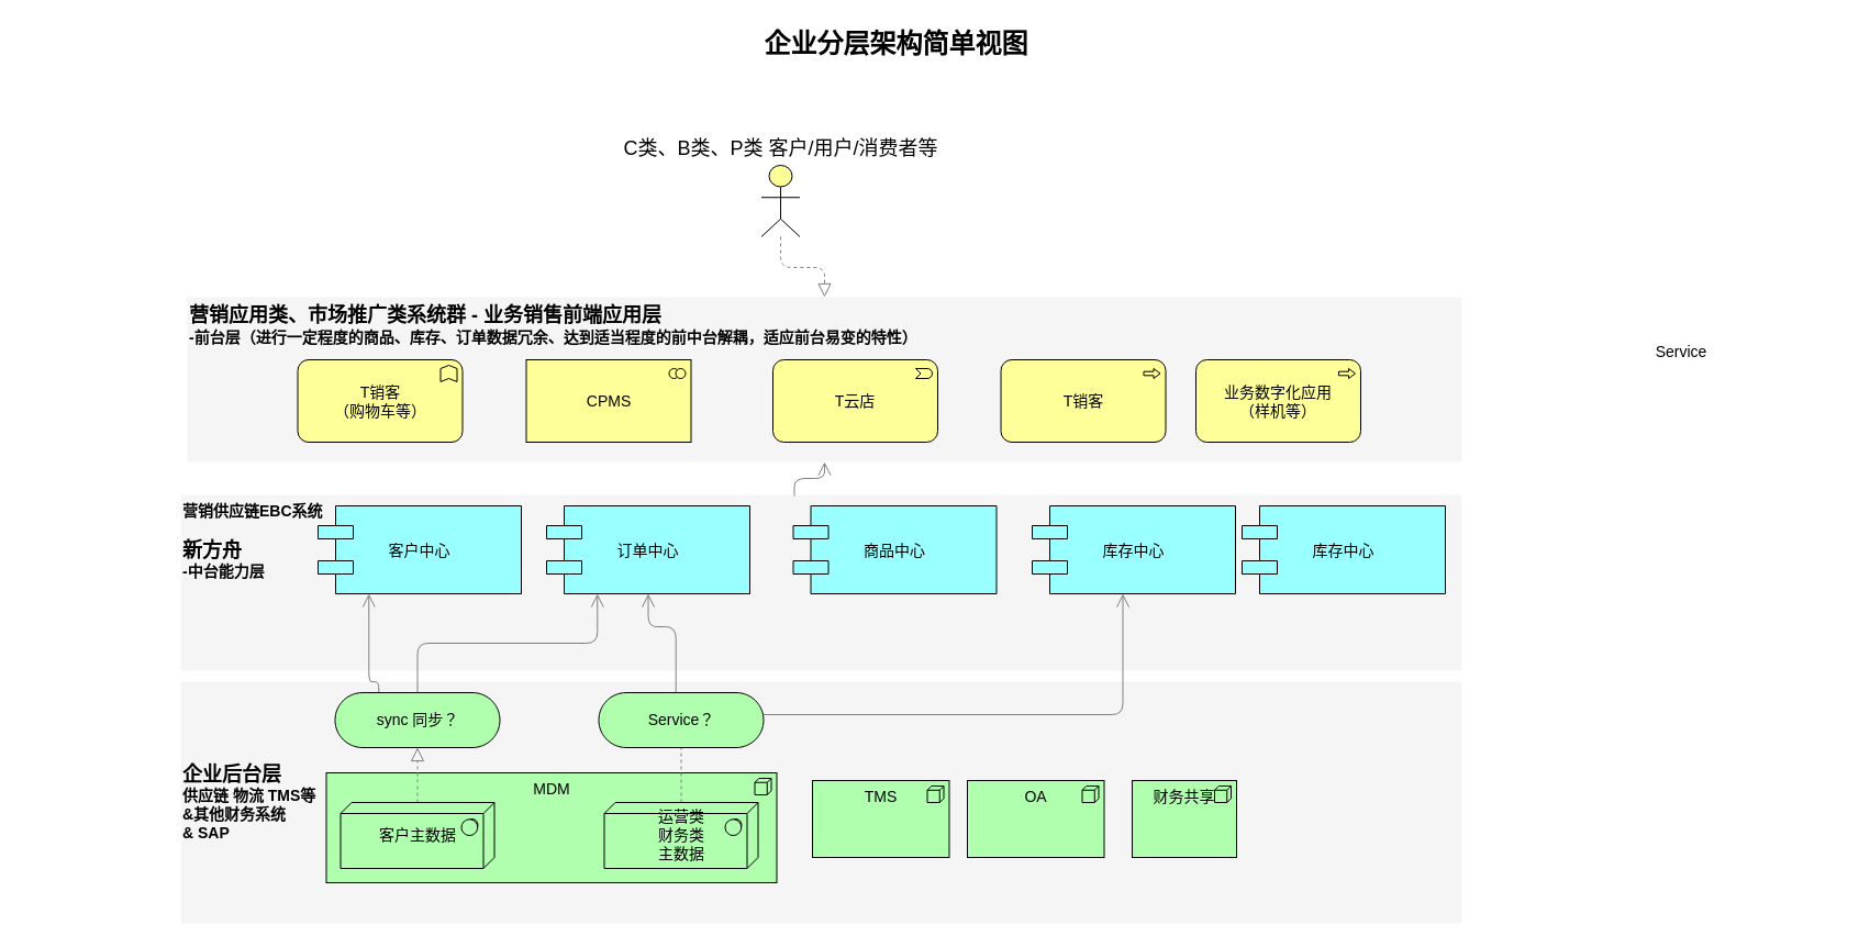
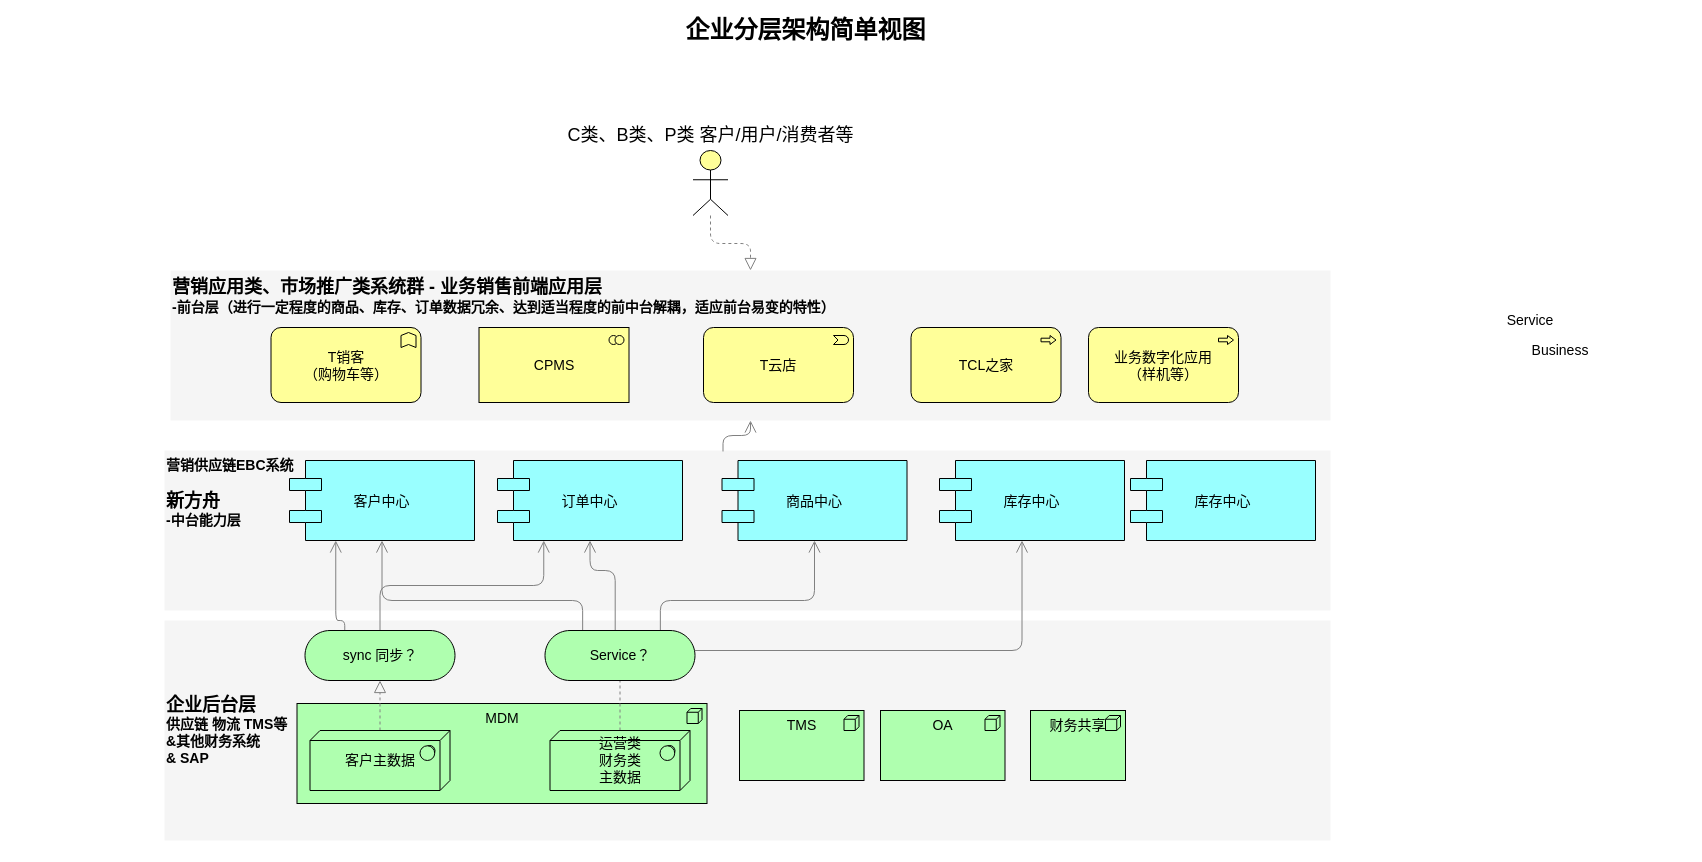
  <mxCell id="0" />
  <mxCell id="1" parent="0" />
  <mxCell id="2" value="&lt;b&gt;&lt;font style=&quot;font-size: 18px&quot;&gt;企业后台层&lt;/font&gt;&lt;br&gt;供应链 物流 TMS等&lt;br&gt;&amp;amp;其他财务系统&lt;br&gt;&amp;amp; SAP&lt;/b&gt;" style="whiteSpace=wrap;html=1;strokeColor=none;strokeWidth=1;fillColor=#f5f5f5;fontSize=14;align=left;" parent="1" vertex="1"><mxGeometry x="164" y="620" width="1166" height="220" as="geometry" /></mxCell>
  <mxCell id="3" value="&lt;b&gt;营销供应链EBC系统&lt;br&gt;&lt;br&gt;&lt;font style=&quot;font-size: 18px&quot;&gt;新方舟&lt;/font&gt;&lt;br&gt;-中台能力层&lt;br&gt;&lt;/b&gt;" style="whiteSpace=wrap;html=1;strokeColor=none;strokeWidth=1;fillColor=#f5f5f5;fontSize=14;align=left;verticalAlign=top;" parent="1" vertex="1"><mxGeometry x="164" y="450" width="1166" height="160" as="geometry" /></mxCell>
  <mxCell id="4" value="&lt;b&gt;&lt;font style=&quot;font-size: 18px&quot;&gt;营销应用类、市场推广类系统群 - 业务销售前端应用层&lt;/font&gt;&lt;br&gt;-前台层（进行一定程度的商品、库存、订单数据冗余、达到适当程度的前中台解耦，适应前台易变的特性）&lt;br&gt;&lt;/b&gt;" style="whiteSpace=wrap;html=1;strokeColor=none;strokeWidth=1;fillColor=#f5f5f5;fontSize=14;align=left;verticalAlign=top;" parent="1" vertex="1"><mxGeometry x="170" y="270" width="1160" height="150" as="geometry" /></mxCell>
  <mxCell id="5" value="MDM" style="html=1;whiteSpace=wrap;fillColor=#AFFFAF;shape=mxgraph.archimate3.application;appType=node;archiType=square;fontSize=14;verticalAlign=top;" parent="1" vertex="1"><mxGeometry x="296.5" y="703" width="410" height="100" as="geometry" /></mxCell>
  <mxCell id="6" style="edgeStyle=elbowEdgeStyle;rounded=1;elbow=vertical;html=1;startSize=10;endArrow=block;endFill=0;endSize=10;jettySize=auto;orthogonalLoop=1;strokeColor=#808080;fontSize=14;dashed=1;" parent="1" source="7" target="12" edge="1"><mxGeometry relative="1" as="geometry" /></mxCell>
  <mxCell id="7" value="&lt;div&gt;客户主数据&lt;/div&gt;" style="html=1;whiteSpace=wrap;fillColor=#AFFFAF;shape=mxgraph.archimate3.tech;techType=sysSw;fontSize=14;" parent="1" vertex="1"><mxGeometry x="309.5" y="730" width="140" height="60" as="geometry" /></mxCell>
  <mxCell id="8" style="edgeStyle=elbowEdgeStyle;rounded=1;elbow=vertical;html=1;startSize=10;endArrow=none;endFill=0;endSize=10;jettySize=auto;orthogonalLoop=1;strokeColor=#808080;fontSize=14;dashed=1;" parent="1" source="9" target="17" edge="1"><mxGeometry relative="1" as="geometry" /></mxCell>
  <mxCell id="9" value="运营类&lt;br&gt;财务类&lt;br&gt;主数据" style="html=1;whiteSpace=wrap;fillColor=#AFFFAF;shape=mxgraph.archimate3.tech;techType=sysSw;fontSize=14;" parent="1" vertex="1"><mxGeometry x="549.5" y="730" width="140" height="60" as="geometry" /></mxCell>
  <mxCell id="10" style="edgeStyle=elbowEdgeStyle;rounded=1;elbow=vertical;html=1;startSize=10;endArrow=open;endFill=0;endSize=10;jettySize=auto;orthogonalLoop=1;strokeColor=#808080;fontSize=14;entryX=0.25;entryY=1;" parent="1" source="12" target="20" edge="1"><mxGeometry relative="1" as="geometry" /></mxCell>
  <mxCell id="11" style="edgeStyle=elbowEdgeStyle;rounded=1;elbow=vertical;html=1;startSize=10;endArrow=open;endFill=0;endSize=10;jettySize=auto;orthogonalLoop=1;strokeColor=#808080;fontSize=14;entryX=0.25;entryY=1;exitX=0.265;exitY=0.007;exitPerimeter=0;" parent="1" source="12" target="19" edge="1"><mxGeometry relative="1" as="geometry"><Array as="points"><mxPoint x="382" y="620" /></Array></mxGeometry></mxCell>
  <mxCell id="12" value="sync 同步？" style="html=1;whiteSpace=wrap;fillColor=#AFFFAF;shape=mxgraph.archimate3.service;fontSize=14;" parent="1" vertex="1"><mxGeometry x="304.5" y="630" width="150" height="50" as="geometry" /></mxCell>
  <mxCell id="13" style="edgeStyle=elbowEdgeStyle;rounded=1;elbow=vertical;html=1;startSize=10;endArrow=open;endFill=0;endSize=10;jettySize=auto;orthogonalLoop=1;strokeColor=#808080;fontSize=14;" parent="1" source="17" edge="1"><mxGeometry relative="1" as="geometry"><Array as="points"><mxPoint x="869" y="650" /></Array><mxPoint x="1021.5" y="540" as="targetPoint" /></mxGeometry></mxCell>
+ <mxCell id="14" style="edgeStyle=elbowEdgeStyle;rounded=1;elbow=vertical;html=1;startSize=10;endArrow=open;endFill=0;endSize=10;jettySize=auto;orthogonalLoop=1;strokeColor=#808080;fontSize=14;entryX=0.5;entryY=1;exitX=0.769;exitY=0.025;exitPerimeter=0;" parent="1" source="17" target="21" edge="1"><mxGeometry relative="1" as="geometry"><Array as="points"><mxPoint x="769" y="600" /></Array></mxGeometry></mxCell>
  <mxCell id="15" style="edgeStyle=elbowEdgeStyle;rounded=1;elbow=vertical;html=1;startSize=10;endArrow=open;endFill=0;endSize=10;jettySize=auto;orthogonalLoop=1;strokeColor=#808080;fontSize=14;entryX=0.5;entryY=1;exitX=0.468;exitY=0.025;exitPerimeter=0;" parent="1" source="17" target="20" edge="1"><mxGeometry relative="1" as="geometry"><Array as="points"><mxPoint x="659" y="570" /></Array></mxGeometry></mxCell>
+ <mxCell id="16" style="edgeStyle=elbowEdgeStyle;rounded=1;elbow=vertical;html=1;startSize=10;endArrow=open;endFill=0;endSize=10;jettySize=auto;orthogonalLoop=1;strokeColor=#808080;fontSize=14;exitX=0.251;exitY=0.002;exitPerimeter=0;" parent="1" source="17" target="19" edge="1"><mxGeometry relative="1" as="geometry"><Array as="points"><mxPoint x="549" y="600" /></Array></mxGeometry></mxCell>
  <mxCell id="17" value="Service？" style="html=1;whiteSpace=wrap;fillColor=#AFFFAF;shape=mxgraph.archimate3.service;fontSize=14;" parent="1" vertex="1"><mxGeometry x="544.5" y="630" width="150" height="50" as="geometry" /></mxCell>
  <mxCell id="18" style="edgeStyle=elbowEdgeStyle;rounded=1;elbow=vertical;html=1;startSize=10;endArrow=open;endFill=0;endSize=10;jettySize=auto;orthogonalLoop=1;strokeColor=#808080;fontSize=14;entryX=0.5;entryY=1;entryDx=0;entryDy=0;exitX=0.479;exitY=0.006;exitDx=0;exitDy=0;exitPerimeter=0;" parent="1" source="3" target="4" edge="1"><mxGeometry relative="1" as="geometry" /></mxCell>
  <mxCell id="19" value="客户中心" style="shape=component;align=center;fillColor=#99ffff;gradientColor=none;fontSize=14;" parent="1" vertex="1"><mxGeometry x="289" y="460" width="185" height="80" as="geometry" /></mxCell>
  <mxCell id="20" value="订单中心" style="shape=component;align=center;fillColor=#99ffff;gradientColor=none;fontSize=14;" parent="1" vertex="1"><mxGeometry x="497" y="460" width="185" height="80" as="geometry" /></mxCell>
  <mxCell id="21" value="商品中心" style="shape=component;align=center;fillColor=#99ffff;gradientColor=none;fontSize=14;" parent="1" vertex="1"><mxGeometry x="721.5" y="460" width="185" height="80" as="geometry" /></mxCell>
  <mxCell id="22" value="库存中心" style="shape=component;align=center;fillColor=#99ffff;gradientColor=none;fontSize=14;" parent="1" vertex="1"><mxGeometry x="939" y="460" width="185" height="80" as="geometry" /></mxCell>
  <mxCell id="23" value="T销客&lt;br&gt;（购物车等）" style="html=1;whiteSpace=wrap;fillColor=#ffff99;shape=mxgraph.archimate3.application;appType=func;archiType=rounded;fontSize=14;" parent="1" vertex="1"><mxGeometry x="270.5" y="327" width="150" height="75" as="geometry" /></mxCell>
  <mxCell id="24" value="CPMS" style="html=1;whiteSpace=wrap;fillColor=#ffff99;shape=mxgraph.archimate3.application;appType=collab;archiType=square;fontSize=14;" parent="1" vertex="1"><mxGeometry x="478.5" y="327" width="150" height="75" as="geometry" /></mxCell>
  <mxCell id="25" value="T云店" style="html=1;whiteSpace=wrap;fillColor=#ffff99;shape=mxgraph.archimate3.application;appType=event;archiType=rounded;fontSize=14;" parent="1" vertex="1"><mxGeometry x="703" y="327" width="150" height="75" as="geometry" /></mxCell>
- <mxCell id="26" value="T销客" style="html=1;whiteSpace=wrap;fillColor=#ffff99;shape=mxgraph.archimate3.application;appType=proc;archiType=rounded;fontSize=14;" parent="1" vertex="1"><mxGeometry x="910.5" y="327" width="150" height="75" as="geometry" /></mxCell>
+ <mxCell id="26" value="TCL之家" style="html=1;whiteSpace=wrap;fillColor=#ffff99;shape=mxgraph.archimate3.application;appType=proc;archiType=rounded;fontSize=14;" parent="1" vertex="1"><mxGeometry x="910.5" y="327" width="150" height="75" as="geometry" /></mxCell>
  <mxCell id="27" value="Service" style="text;html=1;strokeColor=none;fillColor=none;align=center;verticalAlign=middle;whiteSpace=wrap;fontSize=14;" parent="1" vertex="1"><mxGeometry x="1410" y="310" width="240" height="20" as="geometry" /></mxCell>
+ <mxCell id="28" value="Business" style="text;html=1;strokeColor=none;fillColor=none;align=center;verticalAlign=middle;whiteSpace=wrap;fontSize=14;" parent="1" vertex="1"><mxGeometry x="1440" y="340" width="240" height="20" as="geometry" /></mxCell>
  <mxCell id="29" style="edgeStyle=elbowEdgeStyle;rounded=1;elbow=vertical;html=1;dashed=1;startSize=10;endArrow=block;endFill=0;endSize=10;jettySize=auto;orthogonalLoop=1;strokeColor=#808080;fontSize=14;entryX=0.5;entryY=0;entryDx=0;entryDy=0;" parent="1" source="30" target="4" edge="1"><mxGeometry relative="1" as="geometry" /></mxCell>
  <mxCell id="30" value="" style="html=1;whiteSpace=wrap;fillColor=#ffff99;shape=mxgraph.archimate3.actor;fontSize=14;" parent="1" vertex="1"><mxGeometry x="692.5" y="150" width="35" height="65" as="geometry" /></mxCell>
- <mxCell id="31" value="企业分层架构简单视图" style="text;strokeColor=none;fillColor=none;html=1;fontSize=24;fontStyle=1;verticalAlign=middle;align=center;" parent="1" vertex="1"><mxGeometry x="20" y="20" width="1590" height="40" as="geometry" /></mxCell>
+ <mxCell id="31" value="企业分层架构简单视图" style="text;strokeColor=none;fillColor=none;html=1;fontSize=24;fontStyle=1;verticalAlign=middle;align=center;" parent="1" vertex="1"><mxGeometry x="10" y="10" width="1590" height="40" as="geometry" /></mxCell>
  <mxCell id="32" value="C类、B类、P类 客户/用户/消费者等" style="text;html=1;strokeColor=none;fillColor=none;align=center;verticalAlign=middle;whiteSpace=wrap;rounded=0;fontSize=18;" vertex="1" parent="1"><mxGeometry x="563.75" y="120" width="292.5" height="30" as="geometry" /></mxCell>
  <mxCell id="33" value="业务数字化应用&lt;br&gt;（样机等）" style="html=1;whiteSpace=wrap;fillColor=#ffff99;shape=mxgraph.archimate3.application;appType=proc;archiType=rounded;fontSize=14;" vertex="1" parent="1"><mxGeometry x="1088" y="327" width="150" height="75" as="geometry" /></mxCell>
  <mxCell id="34" value="TMS" style="html=1;whiteSpace=wrap;fillColor=#AFFFAF;shape=mxgraph.archimate3.application;appType=node;archiType=square;fontSize=14;verticalAlign=top;" vertex="1" parent="1"><mxGeometry x="739" y="710" width="124.5" height="70" as="geometry" /></mxCell>
  <mxCell id="35" value="OA" style="html=1;whiteSpace=wrap;fillColor=#AFFFAF;shape=mxgraph.archimate3.application;appType=node;archiType=square;fontSize=14;verticalAlign=top;" vertex="1" parent="1"><mxGeometry x="880" y="710" width="124.5" height="70" as="geometry" /></mxCell>
  <mxCell id="36" value="财务共享" style="html=1;whiteSpace=wrap;fillColor=#AFFFAF;shape=mxgraph.archimate3.application;appType=node;archiType=square;fontSize=14;verticalAlign=top;" vertex="1" parent="1"><mxGeometry x="1030" y="710" width="95" height="70" as="geometry" /></mxCell>
  <mxCell id="37" value="库存中心" style="shape=component;align=center;fillColor=#99ffff;gradientColor=none;fontSize=14;" vertex="1" parent="1"><mxGeometry x="1130" y="460" width="185" height="80" as="geometry" /></mxCell>
